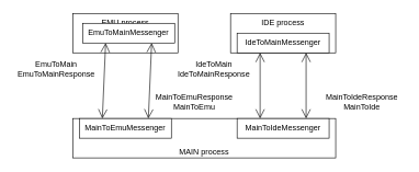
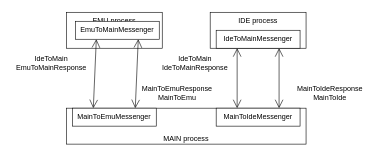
  <mxCell id="0" />
  <mxCell id="1" parent="0" />
  <mxCell id="2" value="EMU process" style="rounded=0;whiteSpace=wrap;html=1;verticalAlign=top;" vertex="1" parent="1"><mxGeometry x="110" y="20" width="160" height="60" as="geometry" /></mxCell>
  <mxCell id="3" value="IDE process" style="rounded=0;whiteSpace=wrap;html=1;verticalAlign=top;" vertex="1" parent="1"><mxGeometry x="350" y="20" width="160" height="60" as="geometry" /></mxCell>
  <mxCell id="4" value="EmuToMainMessenger" style="rounded=0;whiteSpace=wrap;html=1;" vertex="1" parent="1"><mxGeometry x="125" y="35" width="140" height="30" as="geometry" /></mxCell>
  <mxCell id="5" value="IdeToMainMessenger" style="rounded=0;whiteSpace=wrap;html=1;" vertex="1" parent="1"><mxGeometry x="360" y="50" width="140" height="30" as="geometry" /></mxCell>
  <mxCell id="6" value="MAIN process" style="rounded=0;whiteSpace=wrap;html=1;verticalAlign=bottom;" vertex="1" parent="1"><mxGeometry x="110" y="180" width="400" height="60" as="geometry" /></mxCell>
  <mxCell id="7" value="MainToEmuMessenger" style="rounded=0;whiteSpace=wrap;html=1;" vertex="1" parent="1"><mxGeometry x="120" y="180" width="140" height="30" as="geometry" /></mxCell>
  <mxCell id="8" value="MainToIdeMessenger" style="rounded=0;whiteSpace=wrap;html=1;" vertex="1" parent="1"><mxGeometry x="360" y="180" width="140" height="30" as="geometry" /></mxCell>
- <mxCell id="9" value="EmuToMain&lt;br&gt;EmuToMainResponse" style="text;html=1;strokeColor=none;fillColor=none;align=center;verticalAlign=middle;whiteSpace=wrap;rounded=0;" vertex="1" parent="1"><mxGeometry x="20" y="90" width="130" height="30" as="geometry" /></mxCell>
+ <mxCell id="9" value="IdeToMain&lt;br&gt;EmuToMainResponse" style="text;html=1;strokeColor=none;fillColor=none;align=center;verticalAlign=middle;whiteSpace=wrap;rounded=0;" vertex="1" parent="1"><mxGeometry x="20" y="90" width="130" height="30" as="geometry" /></mxCell>
  <mxCell id="10" value="" style="endArrow=open;html=1;endFill=0;endSize=12;entryX=0.25;entryY=0;entryDx=0;entryDy=0;exitX=0.25;exitY=1;exitDx=0;exitDy=0;startArrow=open;startFill=0;startSize=12;" edge="1" parent="1" source="4" target="7"><mxGeometry width="50" height="50" relative="1" as="geometry"><mxPoint x="250" y="80" as="sourcePoint" /><mxPoint x="330" y="150" as="targetPoint" /></mxGeometry></mxCell>
  <mxCell id="11" value="" style="endArrow=open;html=1;endFill=0;endSize=12;entryX=0.75;entryY=0;entryDx=0;entryDy=0;exitX=0.75;exitY=1;exitDx=0;exitDy=0;startArrow=open;startFill=0;startSize=12;" edge="1" parent="1" source="4" target="7"><mxGeometry width="50" height="50" relative="1" as="geometry"><mxPoint x="165" y="90" as="sourcePoint" /><mxPoint x="205" y="190" as="targetPoint" /></mxGeometry></mxCell>
  <mxCell id="12" value="MainToEmuResponse&lt;br&gt;MainToEmu" style="text;html=1;strokeColor=none;fillColor=none;align=center;verticalAlign=middle;whiteSpace=wrap;rounded=0;" vertex="1" parent="1"><mxGeometry x="230" y="140" width="130" height="30" as="geometry" /></mxCell>
  <mxCell id="13" value="" style="endArrow=open;html=1;endFill=0;endSize=12;entryX=0.25;entryY=0;entryDx=0;entryDy=0;exitX=0.25;exitY=1;exitDx=0;exitDy=0;startArrow=open;startFill=0;startSize=12;" edge="1" parent="1" source="5" target="8"><mxGeometry width="50" height="50" relative="1" as="geometry"><mxPoint x="165" y="90" as="sourcePoint" /><mxPoint x="205" y="190" as="targetPoint" /></mxGeometry></mxCell>
  <mxCell id="14" value="" style="endArrow=open;html=1;endFill=0;endSize=12;entryX=0.75;entryY=0;entryDx=0;entryDy=0;exitX=0.75;exitY=1;exitDx=0;exitDy=0;startArrow=open;startFill=0;startSize=12;" edge="1" parent="1" source="5" target="8"><mxGeometry width="50" height="50" relative="1" as="geometry"><mxPoint x="405" y="90" as="sourcePoint" /><mxPoint x="365" y="190" as="targetPoint" /></mxGeometry></mxCell>
  <mxCell id="15" value="MainToIdeResponse&lt;br&gt;MainToIde" style="text;html=1;strokeColor=none;fillColor=none;align=center;verticalAlign=middle;whiteSpace=wrap;rounded=0;" vertex="1" parent="1"><mxGeometry x="485" y="140" width="130" height="30" as="geometry" /></mxCell>
  <mxCell id="16" value="IdeToMain&lt;br&gt;IdeToMainResponse" style="text;html=1;strokeColor=none;fillColor=none;align=center;verticalAlign=middle;whiteSpace=wrap;rounded=0;" vertex="1" parent="1"><mxGeometry x="260" y="90" width="130" height="30" as="geometry" /></mxCell>
